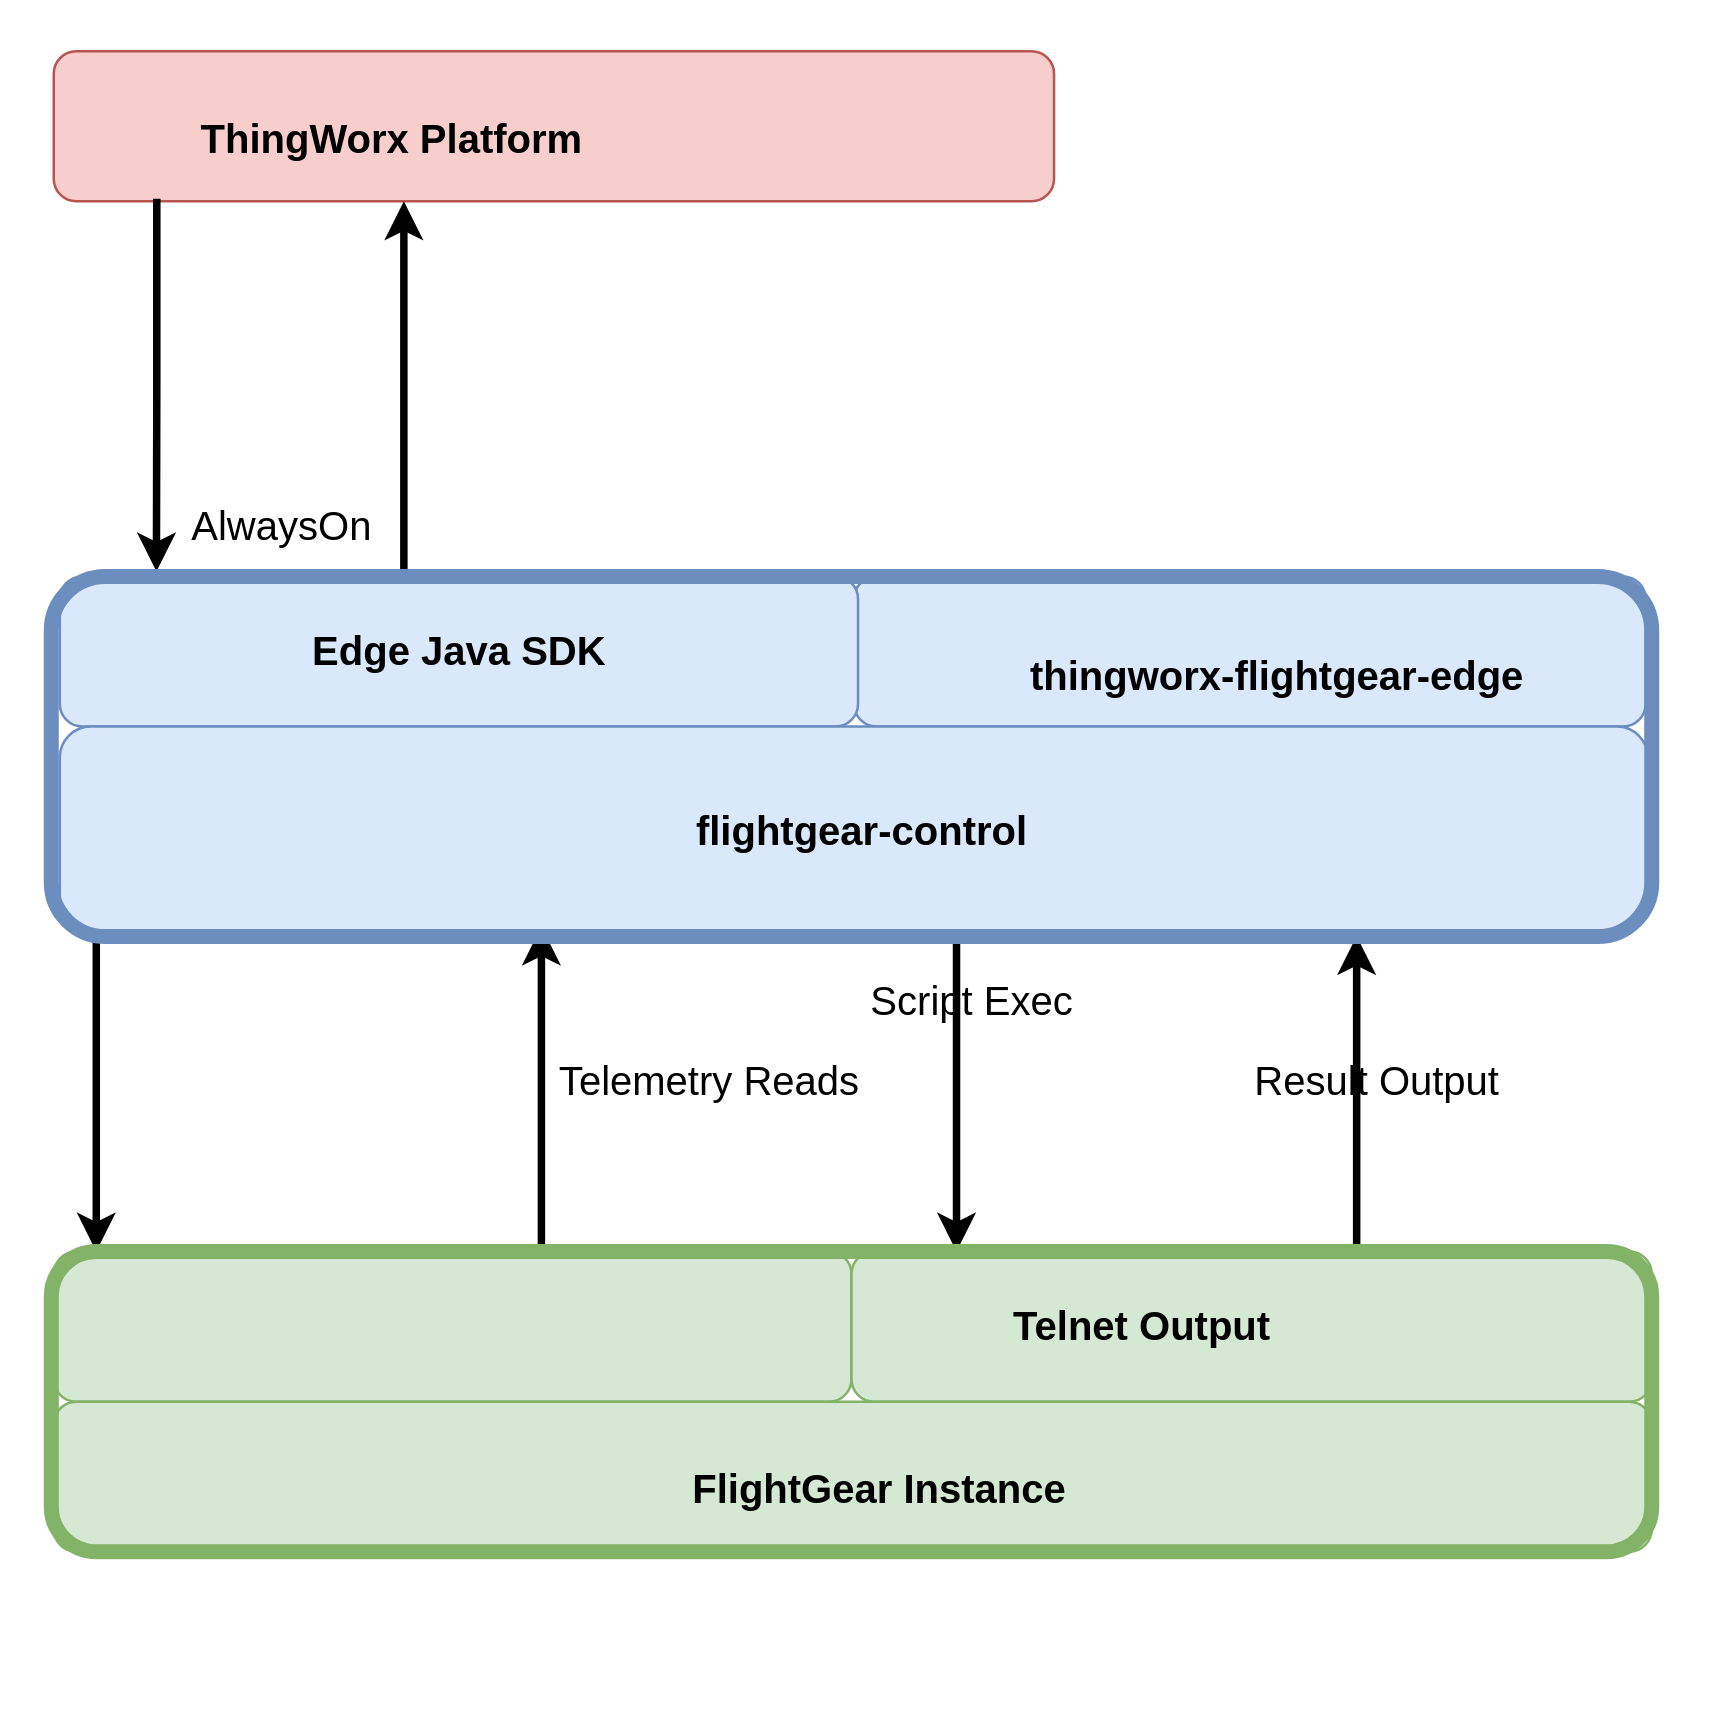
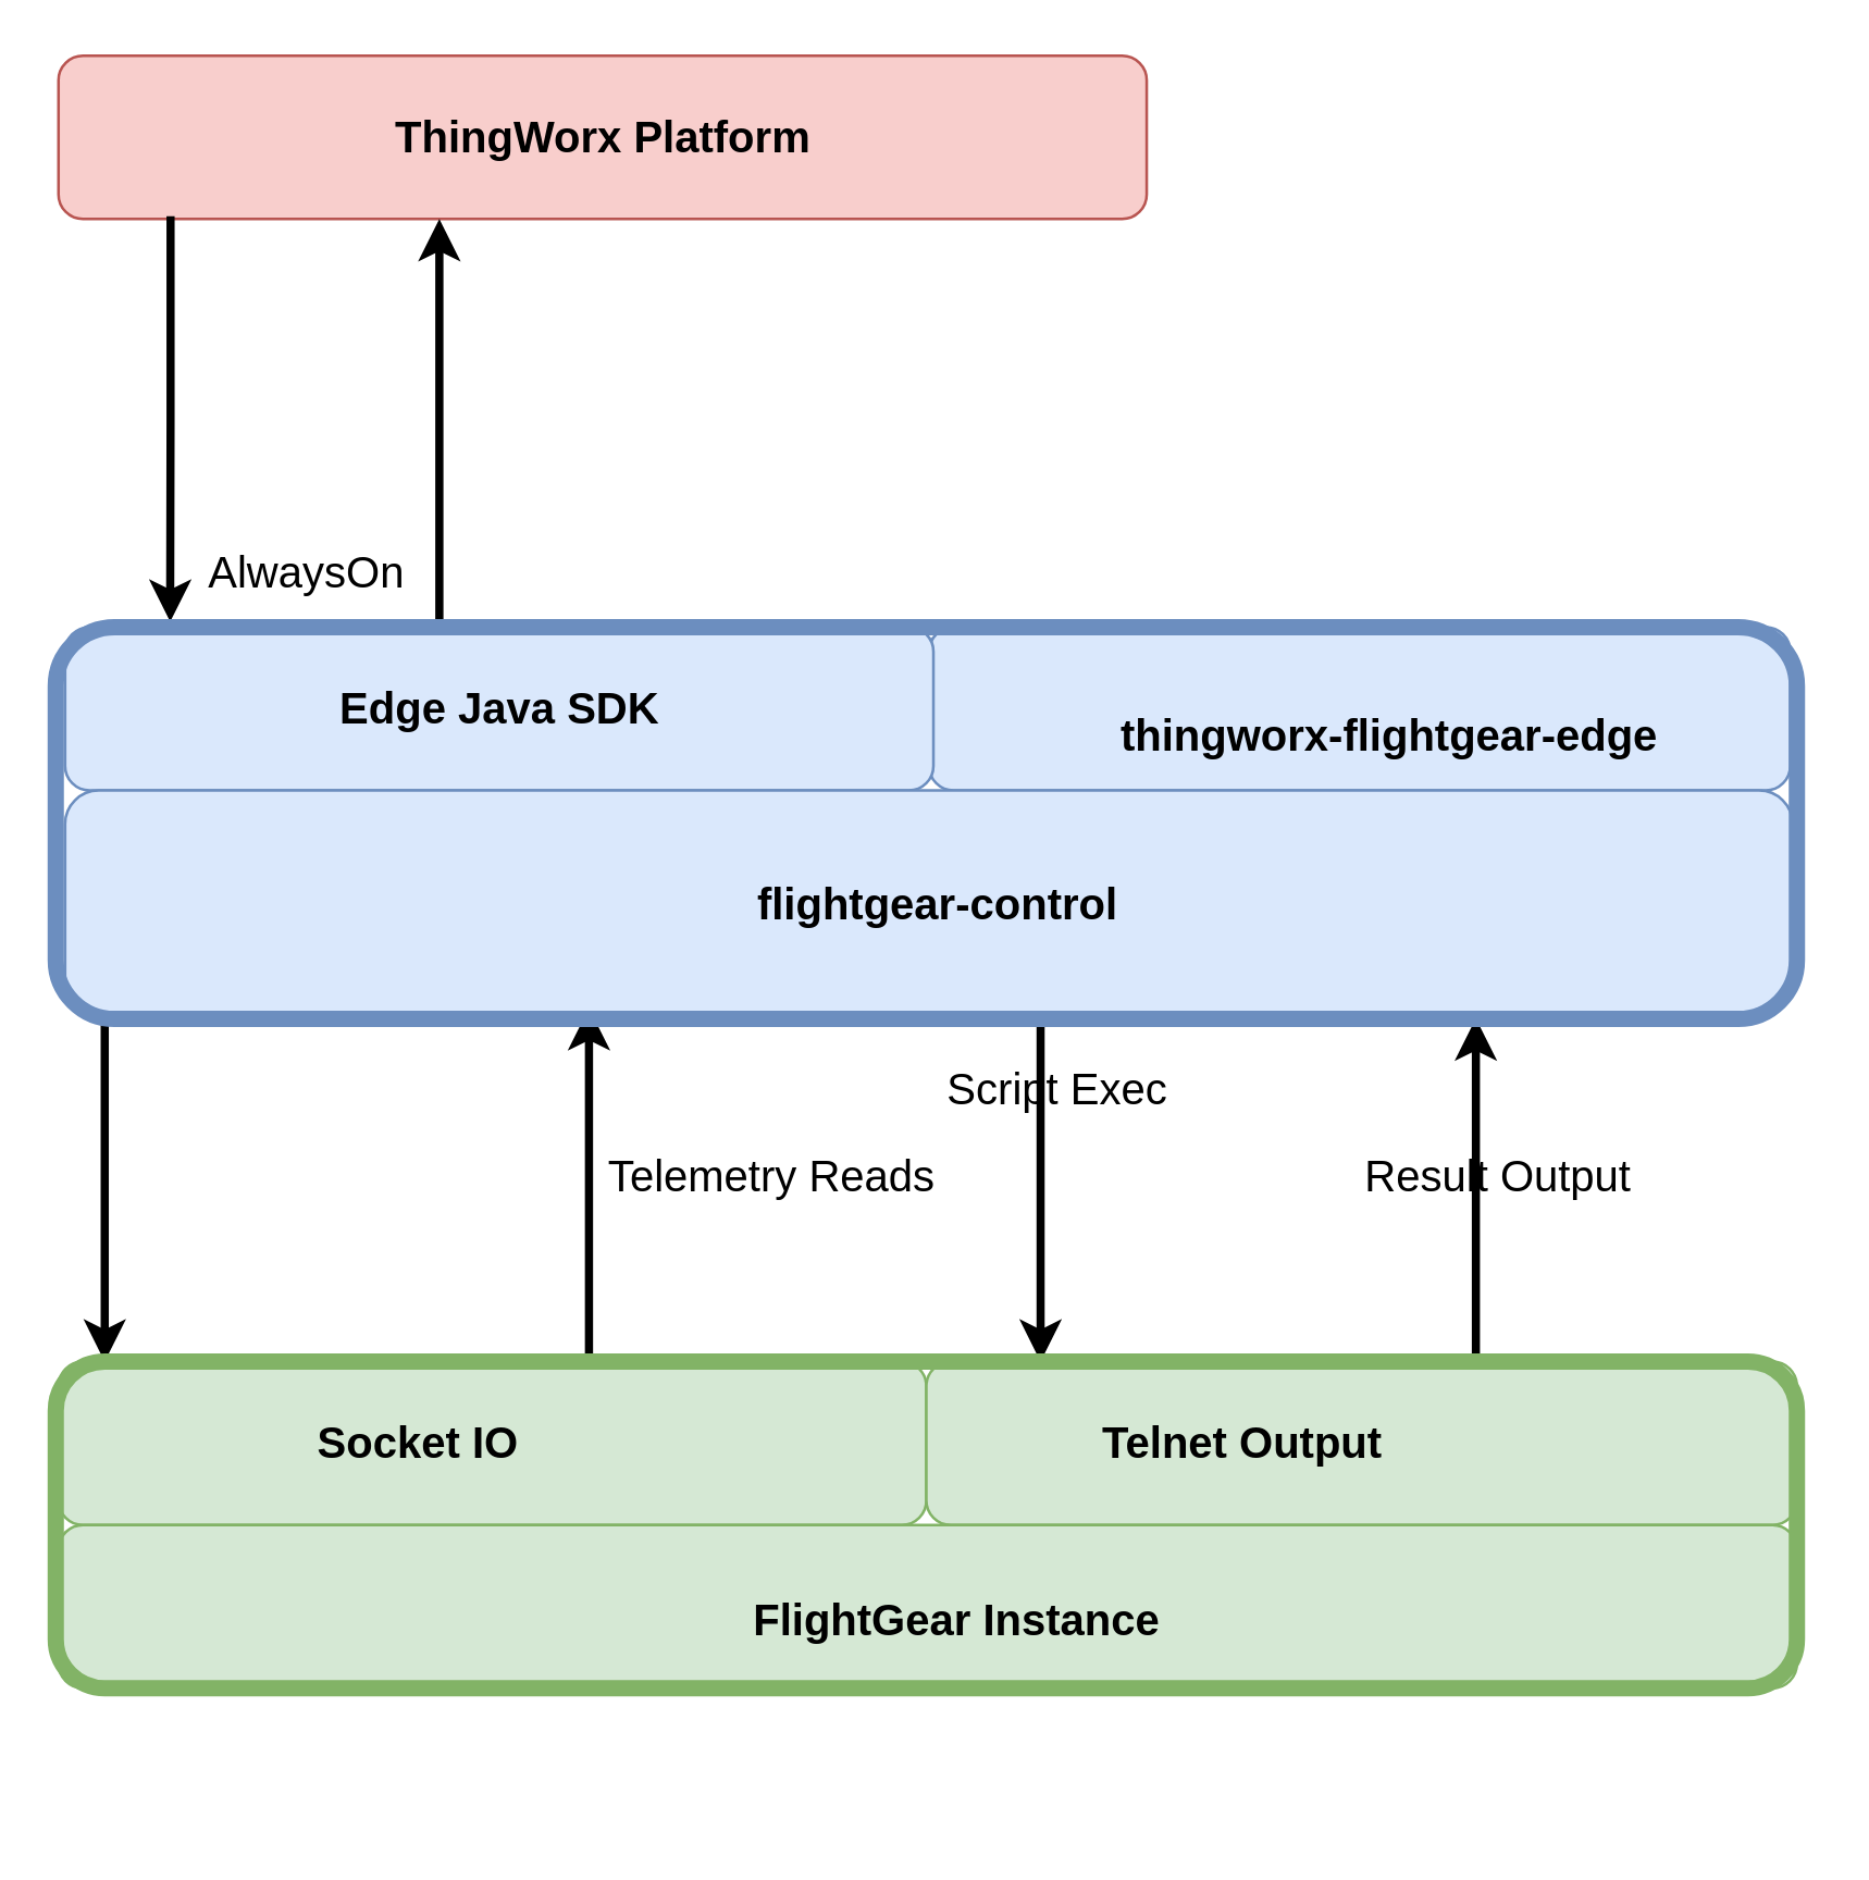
  <mxCell id="0" />
  <mxCell id="1" parent="0" />
  <mxCell id="2" value="" style="group" parent="1" vertex="1" connectable="0"><mxGeometry x="21" y="500" width="319" height="60" as="geometry" /></mxCell>
  <mxCell id="3" value="" style="rounded=1;whiteSpace=wrap;html=1;strokeWidth=1;fillColor=#d5e8d4;strokeColor=#82b366;" parent="2" vertex="1"><mxGeometry width="319" height="60" as="geometry" /></mxCell>
+ <mxCell id="4" value="&lt;b&gt;&lt;font style=&quot;font-size: 16px&quot;&gt;Socket IO&lt;/font&gt;&lt;/b&gt;" style="text;html=1;resizable=0;autosize=1;align=center;verticalAlign=middle;points=[];fillColor=none;strokeColor=none;rounded=0;" parent="2" vertex="1"><mxGeometry x="86.886" y="20" width="90" height="20" as="geometry" /></mxCell>
  <mxCell id="5" value="" style="group" parent="1" vertex="1" connectable="0"><mxGeometry x="340" y="500" width="320" height="60" as="geometry" /></mxCell>
  <mxCell id="6" value="" style="rounded=1;whiteSpace=wrap;html=1;strokeWidth=1;fillColor=#d5e8d4;strokeColor=#82b366;" parent="5" vertex="1"><mxGeometry width="320" height="60" as="geometry" /></mxCell>
  <mxCell id="7" value="&lt;div style=&quot;font-size: 16px&quot;&gt;&lt;b&gt;Telnet Output&lt;/b&gt;&lt;/div&gt;" style="text;html=1;resizable=0;autosize=1;align=center;verticalAlign=middle;points=[];fillColor=none;strokeColor=none;rounded=0;" parent="5" vertex="1"><mxGeometry x="56" y="20" width="120" height="20" as="geometry" /></mxCell>
  <mxCell id="8" value="" style="rounded=1;whiteSpace=wrap;html=1;strokeColor=#b85450;strokeWidth=1;fillColor=#f8cecc;" parent="1" vertex="1"><mxGeometry x="21" y="20" width="400" height="60" as="geometry" /></mxCell>
  <mxCell id="9" value="" style="group" parent="1" vertex="1" connectable="0"><mxGeometry x="191" y="230" width="469" height="60" as="geometry" /></mxCell>
  <mxCell id="10" value="" style="rounded=1;whiteSpace=wrap;html=1;fillColor=#dae8fc;strokeColor=#6c8ebf;" parent="9" vertex="1"><mxGeometry x="150" width="316.54" height="60" as="geometry" /></mxCell>
- <mxCell id="11" value="&lt;div style=&quot;font-size: 16px&quot;&gt;&lt;b&gt;ThingWorx Platform&lt;/b&gt;&lt;/div&gt;" style="text;html=1;resizable=0;autosize=1;align=center;verticalAlign=middle;points=[];fillColor=none;strokeColor=none;rounded=0;" parent="1" vertex="1"><mxGeometry x="71" y="45" width="170" height="20" as="geometry" /></mxCell>
+ <mxCell id="11" value="&lt;div style=&quot;font-size: 16px&quot;&gt;&lt;b&gt;ThingWorx Platform&lt;/b&gt;&lt;/div&gt;" style="text;html=1;resizable=0;autosize=1;align=center;verticalAlign=middle;points=[];fillColor=none;strokeColor=none;rounded=0;" parent="1" vertex="1"><mxGeometry x="136" y="40" width="170" height="20" as="geometry" /></mxCell>
  <mxCell id="12" style="edgeStyle=orthogonalEdgeStyle;rounded=0;orthogonalLoop=1;jettySize=auto;html=1;strokeWidth=3;" parent="1" source="21" edge="1"><mxGeometry relative="1" as="geometry"><mxPoint x="161" y="80" as="targetPoint" /><Array as="points"><mxPoint x="161" y="80" /></Array></mxGeometry></mxCell>
  <mxCell id="13" style="edgeStyle=orthogonalEdgeStyle;rounded=0;orthogonalLoop=1;jettySize=auto;html=1;strokeWidth=3;" parent="1" edge="1"><mxGeometry relative="1" as="geometry"><mxPoint x="38" y="376" as="sourcePoint" /><mxPoint x="38" y="500" as="targetPoint" /><Array as="points"><mxPoint x="38" y="470" /><mxPoint x="38" y="470" /></Array></mxGeometry></mxCell>
  <mxCell id="14" style="edgeStyle=orthogonalEdgeStyle;rounded=0;orthogonalLoop=1;jettySize=auto;html=1;strokeWidth=3;" parent="1" edge="1"><mxGeometry relative="1" as="geometry"><mxPoint x="216" y="370" as="targetPoint" /><mxPoint x="216" y="500" as="sourcePoint" /><Array as="points"><mxPoint x="216" y="370" /></Array></mxGeometry></mxCell>
  <mxCell id="15" style="edgeStyle=orthogonalEdgeStyle;rounded=0;orthogonalLoop=1;jettySize=auto;html=1;strokeWidth=3;" parent="1" edge="1"><mxGeometry relative="1" as="geometry"><mxPoint x="382" y="373.807" as="sourcePoint" /><mxPoint x="382" y="500" as="targetPoint" /><Array as="points"><mxPoint x="382" y="495" /></Array></mxGeometry></mxCell>
  <mxCell id="16" style="edgeStyle=orthogonalEdgeStyle;rounded=0;orthogonalLoop=1;jettySize=auto;html=1;strokeWidth=3;" parent="1" edge="1"><mxGeometry relative="1" as="geometry"><mxPoint x="542" y="500" as="sourcePoint" /><mxPoint x="542" y="373.807" as="targetPoint" /><Array as="points"><mxPoint x="542" y="450" /><mxPoint x="542" y="450" /></Array></mxGeometry></mxCell>
  <mxCell id="17" style="edgeStyle=orthogonalEdgeStyle;rounded=0;orthogonalLoop=1;jettySize=auto;html=1;exitX=0.103;exitY=0.983;exitDx=0;exitDy=0;exitPerimeter=0;entryX=0.121;entryY=-0.033;entryDx=0;entryDy=0;entryPerimeter=0;shadow=0;strokeWidth=3;" parent="1" source="8" target="21" edge="1"><mxGeometry relative="1" as="geometry"><mxPoint x="62" y="200" as="targetPoint" /><Array as="points" /></mxGeometry></mxCell>
  <mxCell id="18" value="AlwaysOn" style="text;html=1;resizable=0;autosize=1;align=center;verticalAlign=middle;points=[];fillColor=none;strokeColor=none;rounded=0;fontSize=16;" parent="1" vertex="1"><mxGeometry x="67" y="200" width="90" height="20" as="geometry" /></mxCell>
  <mxCell id="19" value="" style="rounded=1;whiteSpace=wrap;html=1;strokeColor=#82B366;strokeWidth=1;fillColor=#D5E8D4;" parent="1" vertex="1"><mxGeometry x="21" y="560" width="639.0" height="60" as="geometry" /></mxCell>
  <mxCell id="20" value="&lt;font style=&quot;font-size: 16px&quot;&gt;&lt;b&gt;FlightGear Instance&lt;/b&gt;&lt;/font&gt;" style="text;html=1;resizable=0;autosize=1;align=center;verticalAlign=middle;points=[];fillColor=none;strokeColor=none;rounded=0;" parent="1" vertex="1"><mxGeometry x="270.501" y="585" width="160" height="20" as="geometry" /></mxCell>
  <mxCell id="21" value="" style="rounded=1;whiteSpace=wrap;html=1;fillColor=#dae8fc;strokeColor=#6c8ebf;noLabel=0;" parent="1" vertex="1"><mxGeometry x="23.43" y="230" width="319.18" height="60" as="geometry" /></mxCell>
  <mxCell id="22" value="&lt;div style=&quot;font-size: 16px&quot;&gt;&lt;b&gt;Edge Java SDK&lt;/b&gt;&lt;/div&gt;" style="text;html=1;resizable=0;autosize=1;align=center;verticalAlign=middle;points=[];fillColor=none;strokeColor=none;rounded=0;" parent="1" vertex="1"><mxGeometry x="118.016" y="250" width="130" height="20" as="geometry" /></mxCell>
  <mxCell id="23" value="" style="group;rotation=90;" parent="1" vertex="1" connectable="0"><mxGeometry x="23.43" y="289.997" width="641" height="157.143" as="geometry" /></mxCell>
  <mxCell id="24" value="" style="rounded=1;whiteSpace=wrap;html=1;fillColor=#dae8fc;strokeColor=#6c8ebf;" parent="23" vertex="1"><mxGeometry width="634.991" height="82.5" as="geometry" /></mxCell>
  <mxCell id="25" value="&lt;div style=&quot;font-size: 16px&quot;&gt;&lt;b&gt;flightgear-control&lt;/b&gt;&lt;/div&gt;" style="text;html=1;resizable=0;autosize=1;align=center;verticalAlign=middle;points=[];fillColor=none;strokeColor=none;rounded=0;" parent="23" vertex="1"><mxGeometry x="245.381" y="31.909" width="150" height="20" as="geometry" /></mxCell>
  <mxCell id="26" value="&lt;div&gt;Telemetry Reads&lt;/div&gt;" style="text;html=1;resizable=0;autosize=1;align=center;verticalAlign=middle;points=[];fillColor=none;strokeColor=none;rounded=0;fontSize=16;" parent="23" vertex="1"><mxGeometry x="189.217" y="132.19" width="140" height="20" as="geometry" /></mxCell>
  <mxCell id="27" value="&lt;b&gt;&lt;font style=&quot;font-size: 16px&quot;&gt;thingworx-flightgear-edge&lt;/font&gt;&lt;/b&gt;" style="text;html=1;resizable=0;autosize=1;align=center;verticalAlign=middle;points=[];fillColor=none;strokeColor=none;rounded=0;" parent="1" vertex="1"><mxGeometry x="405.004" y="260" width="210" height="20" as="geometry" /></mxCell>
  <mxCell id="28" value="Script Exec" style="text;html=1;resizable=0;autosize=1;align=center;verticalAlign=middle;points=[];fillColor=none;strokeColor=none;rounded=0;fontSize=16;" parent="1" vertex="1"><mxGeometry x="338" y="390" width="100" height="20" as="geometry" /></mxCell>
  <mxCell id="29" value="&lt;div&gt;Result Output&lt;br&gt;&lt;/div&gt;" style="text;html=1;resizable=0;autosize=1;align=center;verticalAlign=middle;points=[];fillColor=none;strokeColor=none;rounded=0;fontSize=16;" parent="1" vertex="1"><mxGeometry x="494.647" y="422.188" width="110" height="20" as="geometry" /></mxCell>
  <mxCell id="30" value="" style="rounded=1;whiteSpace=wrap;html=1;fillColor=none;strokeColor=#82B366;strokeWidth=6;" parent="1" vertex="1"><mxGeometry x="20" y="500" width="640" height="120" as="geometry" /></mxCell>
  <mxCell id="31" value="" style="rounded=1;whiteSpace=wrap;html=1;fillColor=none;strokeColor=#6c8ebf;strokeWidth=6;container=0;" parent="1" vertex="1"><mxGeometry x="20" y="230" width="640" height="144" as="geometry" /></mxCell>
